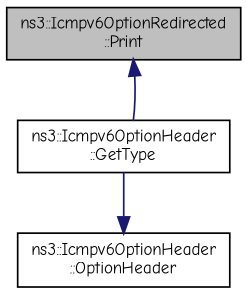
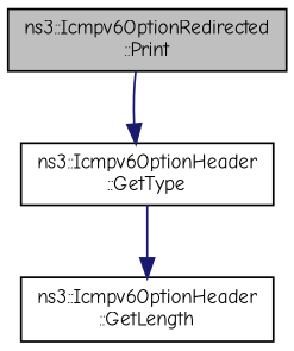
  digraph {
    fontname="Comic Neue"
    rankdir=TB
    node [color=black fillcolor=white fontname="Comic Neue" fontsize=10 shape=record style=filled]
    edge [color=midnightblue fontname="Comic Neue" fontsize=10 labelfontname=Helvetica labelfontsize=10 style=solid]
    n1 [fillcolor=grey75 fontcolor=black height=0.2 label="ns3::Icmpv6OptionRedirected\l::Print" width=0.4]
    n2 [height=0.2 label="ns3::Icmpv6OptionHeader\l::GetType" width=0.4]
-   n3 [height=0.2 label="ns3::Icmpv6OptionHeader\l::OptionHeader" width=0.4]
-   n2 -> n1
+   n3 [height=0.2 label="ns3::Icmpv6OptionHeader\l::GetLength" width=0.4]
+   n1 -> n2
    n2 -> n3
  }
